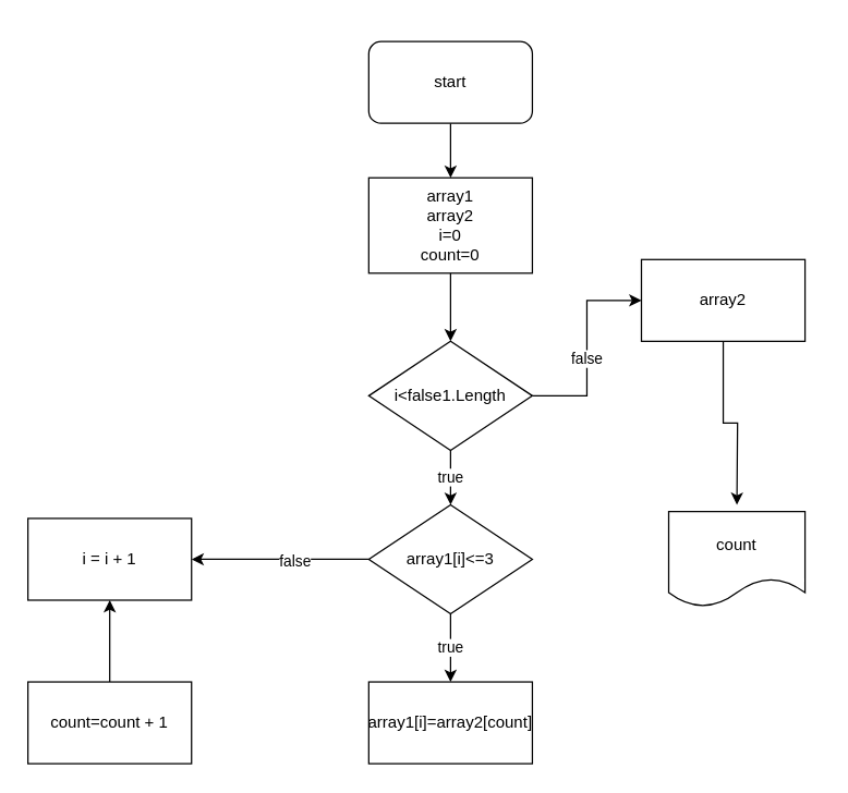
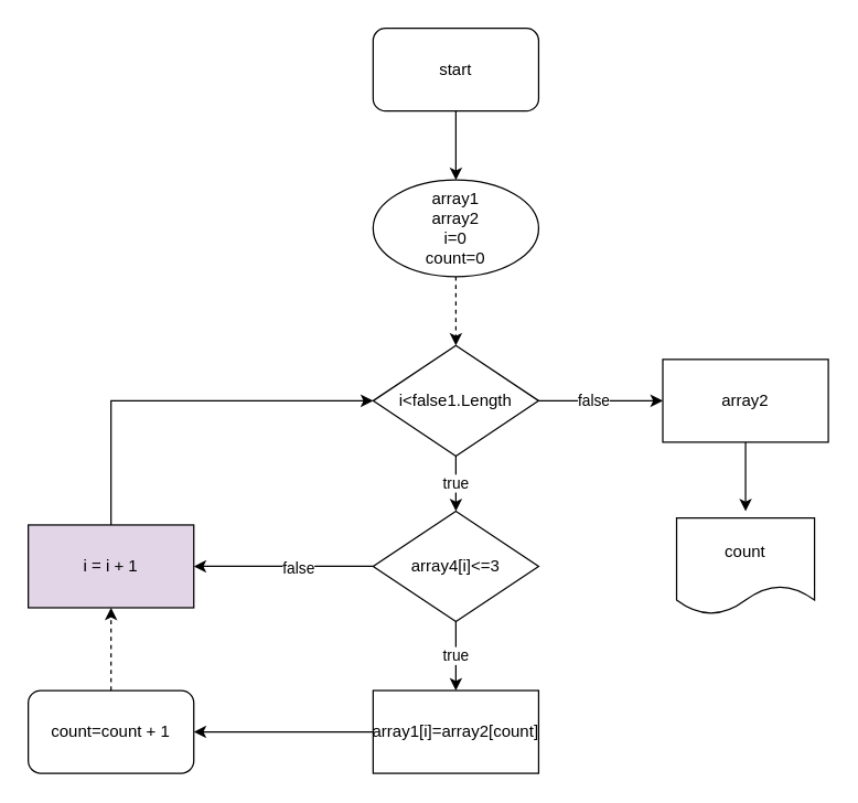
  <mxCell id="0" />
  <mxCell id="1" parent="0" />
  <mxCell id="2" value="" style="edgeStyle=orthogonalEdgeStyle;rounded=0;orthogonalLoop=1;jettySize=auto;html=1;" edge="1" parent="1" source="3" target="6"><mxGeometry relative="1" as="geometry" /></mxCell>
- <mxCell id="3" value="start" style="rounded=1;whiteSpace=wrap;html=1;" vertex="1" parent="1"><mxGeometry x="270" y="30" width="120" height="60" as="geometry" /></mxCell>
+ <mxCell id="3" value="start" style="rounded=1;whiteSpace=wrap;html=1;" vertex="1" parent="1"><mxGeometry x="270" y="20" width="120" height="60" as="geometry" /></mxCell>
  <mxCell id="4" style="edgeStyle=orthogonalEdgeStyle;rounded=0;orthogonalLoop=1;jettySize=auto;html=1;exitX=0.5;exitY=1;exitDx=0;exitDy=0;" edge="1" parent="1" source="3" target="3"><mxGeometry relative="1" as="geometry" /></mxCell>
- <mxCell id="5" style="edgeStyle=orthogonalEdgeStyle;rounded=0;orthogonalLoop=1;jettySize=auto;html=1;exitX=0.5;exitY=1;exitDx=0;exitDy=0;entryX=0.5;entryY=0;entryDx=0;entryDy=0;" edge="1" parent="1" source="6" target="9"><mxGeometry relative="1" as="geometry" /></mxCell>
- <mxCell id="6" value="array1&lt;br&gt;array2&lt;br&gt;i=0&lt;br&gt;count=0" style="rounded=0;whiteSpace=wrap;html=1;" vertex="1" parent="1"><mxGeometry x="270" y="130" width="120" height="70" as="geometry" /></mxCell>
+ <mxCell id="5" style="edgeStyle=orthogonalEdgeStyle;rounded=0;orthogonalLoop=1;jettySize=auto;html=1;exitX=0.5;exitY=1;exitDx=0;exitDy=0;entryX=0.5;entryY=0;entryDx=0;entryDy=0;dashed=1;" edge="1" parent="1" source="6" target="9"><mxGeometry relative="1" as="geometry" /></mxCell>
+ <mxCell id="6" value="array1&lt;br&gt;array2&lt;br&gt;i=0&lt;br&gt;count=0" style="ellipse;whiteSpace=wrap;html=1;" vertex="1" parent="1"><mxGeometry x="270" y="130" width="120" height="70" as="geometry" /></mxCell>
  <mxCell id="7" value="true" style="edgeStyle=orthogonalEdgeStyle;rounded=0;orthogonalLoop=1;jettySize=auto;html=1;" edge="1" parent="1" source="9" target="13"><mxGeometry relative="1" as="geometry"><Array as="points"><mxPoint x="330" y="350" /><mxPoint x="330" y="350" /></Array></mxGeometry></mxCell>
  <mxCell id="8" value="false" style="edgeStyle=orthogonalEdgeStyle;rounded=0;orthogonalLoop=1;jettySize=auto;html=1;exitX=1;exitY=0.5;exitDx=0;exitDy=0;entryX=0;entryY=0.5;entryDx=0;entryDy=0;" edge="1" parent="1" source="9" target="21"><mxGeometry x="-0.111" relative="1" as="geometry"><mxPoint as="offset" /></mxGeometry></mxCell>
  <mxCell id="9" value="i&amp;lt;false1.Length" style="rhombus;whiteSpace=wrap;html=1;" vertex="1" parent="1"><mxGeometry x="270" y="250" width="120" height="80" as="geometry" /></mxCell>
  <mxCell id="10" value="true" style="edgeStyle=orthogonalEdgeStyle;rounded=0;orthogonalLoop=1;jettySize=auto;html=1;exitX=0.5;exitY=1;exitDx=0;exitDy=0;entryX=0.5;entryY=0;entryDx=0;entryDy=0;" edge="1" parent="1" source="13" target="15"><mxGeometry relative="1" as="geometry" /></mxCell>
  <mxCell id="11" style="edgeStyle=orthogonalEdgeStyle;rounded=0;orthogonalLoop=1;jettySize=auto;html=1;exitX=0;exitY=0.5;exitDx=0;exitDy=0;entryX=1;entryY=0.5;entryDx=0;entryDy=0;" edge="1" parent="1" source="13" target="17"><mxGeometry relative="1" as="geometry" /></mxCell>
  <mxCell id="12" value="false" style="edgeLabel;html=1;align=center;verticalAlign=middle;resizable=0;points=[];" vertex="1" connectable="0" parent="11"><mxGeometry x="-0.154" y="1" relative="1" as="geometry"><mxPoint as="offset" /></mxGeometry></mxCell>
- <mxCell id="13" value="array1[i]&amp;lt;=3" style="rhombus;whiteSpace=wrap;html=1;" vertex="1" parent="1"><mxGeometry x="270" y="370" width="120" height="80" as="geometry" /></mxCell>
+ <mxCell id="13" value="array4[i]&amp;lt;=3" style="rhombus;whiteSpace=wrap;html=1;" vertex="1" parent="1"><mxGeometry x="270" y="370" width="120" height="80" as="geometry" /></mxCell>
+ <mxCell id="14" style="edgeStyle=orthogonalEdgeStyle;rounded=0;orthogonalLoop=1;jettySize=auto;html=1;exitX=0;exitY=0.5;exitDx=0;exitDy=0;entryX=1;entryY=0.5;entryDx=0;entryDy=0;" edge="1" parent="1" source="15" target="19"><mxGeometry relative="1" as="geometry" /></mxCell>
  <mxCell id="15" value="array1[i]=array2[count]&lt;br&gt;" style="rounded=0;whiteSpace=wrap;html=1;" vertex="1" parent="1"><mxGeometry x="270" y="500" width="120" height="60" as="geometry" /></mxCell>
- <mxCell id="17" value="i = i + 1" style="rounded=0;whiteSpace=wrap;html=1;" vertex="1" parent="1"><mxGeometry x="20" y="380" width="120" height="60" as="geometry" /></mxCell>
- <mxCell id="18" style="edgeStyle=orthogonalEdgeStyle;rounded=0;orthogonalLoop=1;jettySize=auto;html=1;entryX=0.5;entryY=1;entryDx=0;entryDy=0;" edge="1" parent="1" source="19" target="17"><mxGeometry relative="1" as="geometry" /></mxCell>
- <mxCell id="19" value="count=count + 1" style="rounded=0;whiteSpace=wrap;html=1;" vertex="1" parent="1"><mxGeometry x="20" y="500" width="120" height="60" as="geometry" /></mxCell>
+ <mxCell id="16" style="edgeStyle=orthogonalEdgeStyle;rounded=0;orthogonalLoop=1;jettySize=auto;html=1;exitX=0.5;exitY=0;exitDx=0;exitDy=0;entryX=0;entryY=0.5;entryDx=0;entryDy=0;" edge="1" parent="1" source="17" target="9"><mxGeometry relative="1" as="geometry" /></mxCell>
+ <mxCell id="17" value="i = i + 1" style="rounded=0;whiteSpace=wrap;html=1;fillColor=#e1d5e7;" vertex="1" parent="1"><mxGeometry x="20" y="380" width="120" height="60" as="geometry" /></mxCell>
+ <mxCell id="18" style="edgeStyle=orthogonalEdgeStyle;rounded=0;orthogonalLoop=1;jettySize=auto;html=1;entryX=0.5;entryY=1;entryDx=0;entryDy=0;dashed=1;" edge="1" parent="1" source="19" target="17"><mxGeometry relative="1" as="geometry" /></mxCell>
+ <mxCell id="19" value="count=count + 1" style="whiteSpace=wrap;html=1;rounded=1;" vertex="1" parent="1"><mxGeometry x="20" y="500" width="120" height="60" as="geometry" /></mxCell>
  <mxCell id="20" style="edgeStyle=orthogonalEdgeStyle;rounded=0;orthogonalLoop=1;jettySize=auto;html=1;exitX=0.5;exitY=1;exitDx=0;exitDy=0;" edge="1" parent="1" source="21"><mxGeometry relative="1" as="geometry"><mxPoint x="540" y="370" as="targetPoint" /></mxGeometry></mxCell>
- <mxCell id="21" value="array2" style="rounded=0;whiteSpace=wrap;html=1;" vertex="1" parent="1"><mxGeometry x="470" y="190" width="120" height="60" as="geometry" /></mxCell>
+ <mxCell id="21" value="array2" style="rounded=0;whiteSpace=wrap;html=1;" vertex="1" parent="1"><mxGeometry x="480" y="260" width="120" height="60" as="geometry" /></mxCell>
  <mxCell id="22" value="count" style="shape=document;whiteSpace=wrap;html=1;boundedLbl=1;" vertex="1" parent="1"><mxGeometry x="490" y="375" width="100" height="70" as="geometry" /></mxCell>
